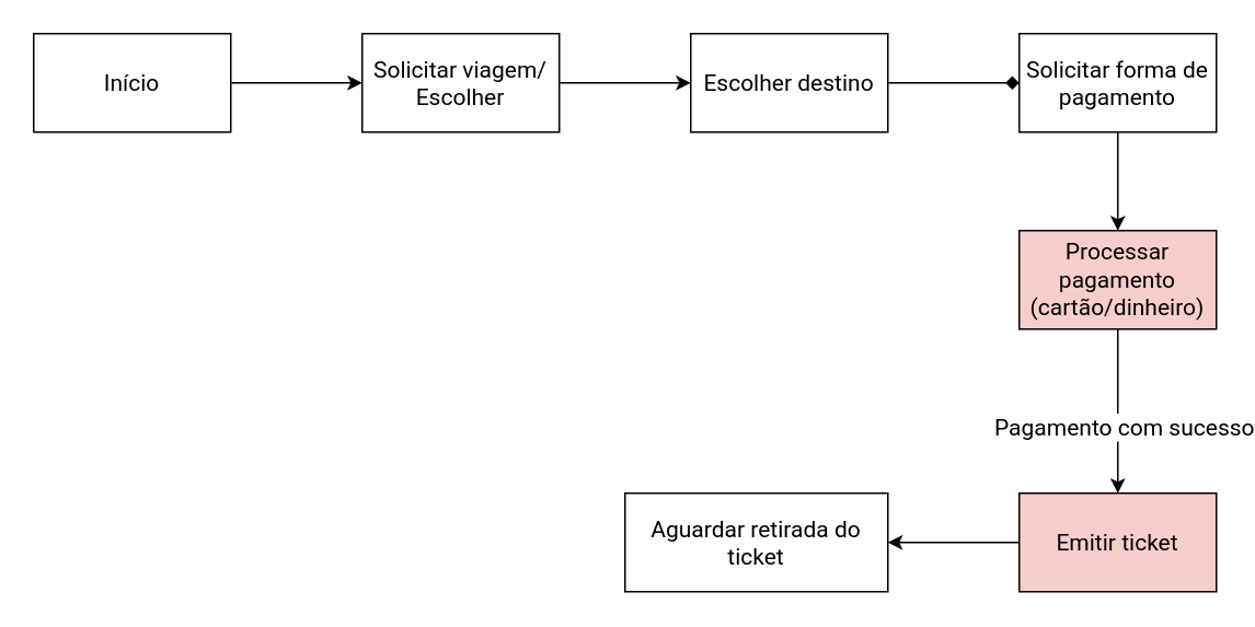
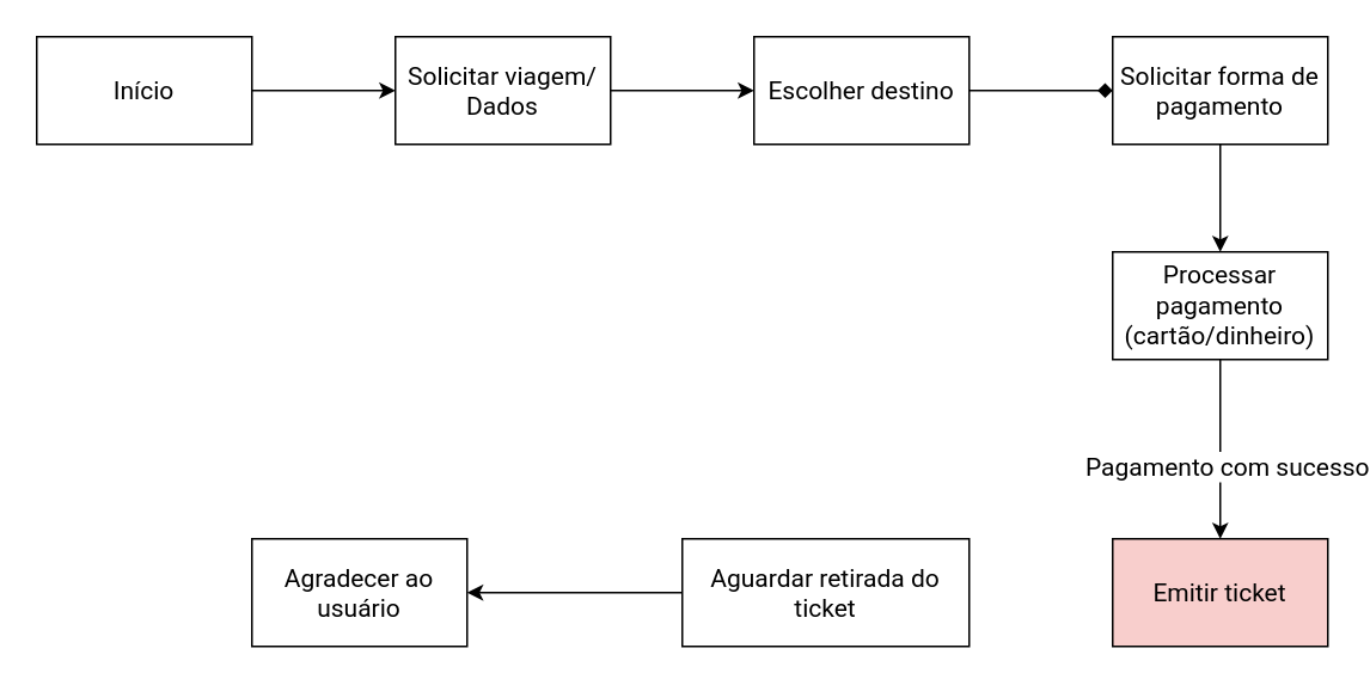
  <mxCell id="0" />
  <mxCell id="1" parent="0" />
  <mxCell id="2" style="edgeStyle=orthogonalEdgeStyle;rounded=0;orthogonalLoop=1;jettySize=auto;html=1;entryX=0;entryY=0.5;entryDx=0;entryDy=0;fontFamily=Roboto;fontSource=https%3A%2F%2Ffonts.googleapis.com%2Fcss%3Ffamily%3DRoboto;fontSize=14;" edge="1" parent="1" source="3" target="5"><mxGeometry relative="1" as="geometry" /></mxCell>
  <mxCell id="3" value="Início" style="rounded=0;whiteSpace=wrap;html=1;fontFamily=Roboto;fontSource=https%3A%2F%2Ffonts.googleapis.com%2Fcss%3Ffamily%3DRoboto;fontSize=14;" vertex="1" parent="1"><mxGeometry x="20" y="20" width="120" height="60" as="geometry" /></mxCell>
  <mxCell id="4" style="edgeStyle=orthogonalEdgeStyle;rounded=0;orthogonalLoop=1;jettySize=auto;html=1;entryX=0;entryY=0.5;entryDx=0;entryDy=0;fontFamily=Roboto;fontSource=https%3A%2F%2Ffonts.googleapis.com%2Fcss%3Ffamily%3DRoboto;fontSize=14;" edge="1" parent="1" source="5" target="7"><mxGeometry relative="1" as="geometry" /></mxCell>
- <mxCell id="5" value="Solicitar viagem/ Escolher" style="rounded=0;whiteSpace=wrap;html=1;fontFamily=Roboto;fontSource=https%3A%2F%2Ffonts.googleapis.com%2Fcss%3Ffamily%3DRoboto;fontSize=14;" vertex="1" parent="1"><mxGeometry x="220" y="20" width="120" height="60" as="geometry" /></mxCell>
+ <mxCell id="5" value="Solicitar viagem/ Dados" style="rounded=0;whiteSpace=wrap;html=1;fontFamily=Roboto;fontSource=https%3A%2F%2Ffonts.googleapis.com%2Fcss%3Ffamily%3DRoboto;fontSize=14;" vertex="1" parent="1"><mxGeometry x="220" y="20" width="120" height="60" as="geometry" /></mxCell>
  <mxCell id="6" style="edgeStyle=orthogonalEdgeStyle;rounded=0;orthogonalLoop=1;jettySize=auto;html=1;entryX=0;entryY=0.5;entryDx=0;entryDy=0;fontFamily=Roboto;fontSource=https%3A%2F%2Ffonts.googleapis.com%2Fcss%3Ffamily%3DRoboto;fontSize=14;endArrow=diamond;" edge="1" parent="1" source="7" target="9"><mxGeometry relative="1" as="geometry" /></mxCell>
  <mxCell id="7" value="Escolher destino&lt;br style=&quot;font-size: 14px;&quot;&gt;" style="rounded=0;whiteSpace=wrap;html=1;fontFamily=Roboto;fontSource=https%3A%2F%2Ffonts.googleapis.com%2Fcss%3Ffamily%3DRoboto;fontSize=14;" vertex="1" parent="1"><mxGeometry x="420" y="20" width="120" height="60" as="geometry" /></mxCell>
  <mxCell id="8" style="edgeStyle=orthogonalEdgeStyle;rounded=0;orthogonalLoop=1;jettySize=auto;html=1;entryX=0.5;entryY=0;entryDx=0;entryDy=0;fontFamily=Roboto;fontSource=https%3A%2F%2Ffonts.googleapis.com%2Fcss%3Ffamily%3DRoboto;fontSize=14;" edge="1" parent="1" source="9" target="12"><mxGeometry relative="1" as="geometry" /></mxCell>
  <mxCell id="9" value="Solicitar forma de pagamento" style="rounded=0;whiteSpace=wrap;html=1;fontFamily=Roboto;fontSource=https%3A%2F%2Ffonts.googleapis.com%2Fcss%3Ffamily%3DRoboto;fontSize=14;" vertex="1" parent="1"><mxGeometry x="620" y="20" width="120" height="60" as="geometry" /></mxCell>
  <mxCell id="10" style="edgeStyle=orthogonalEdgeStyle;rounded=0;orthogonalLoop=1;jettySize=auto;html=1;fontFamily=Roboto;fontSource=https%3A%2F%2Ffonts.googleapis.com%2Fcss%3Ffamily%3DRoboto;fontSize=14;" edge="1" parent="1" source="12" target="14"><mxGeometry relative="1" as="geometry" /></mxCell>
  <mxCell id="11" value="Pagamento com sucesso" style="edgeLabel;html=1;align=center;verticalAlign=middle;resizable=0;points=[];fontFamily=Roboto;fontSource=https%3A%2F%2Ffonts.googleapis.com%2Fcss%3Ffamily%3DRoboto;fontSize=14;" vertex="1" connectable="0" parent="10"><mxGeometry x="0.18" y="3" relative="1" as="geometry"><mxPoint as="offset" /></mxGeometry></mxCell>
- <mxCell id="12" value="Processar pagamento&lt;br style=&quot;font-size: 14px;&quot;&gt;(cartão/dinheiro)" style="rounded=0;whiteSpace=wrap;html=1;fontFamily=Roboto;fontSource=https%3A%2F%2Ffonts.googleapis.com%2Fcss%3Ffamily%3DRoboto;fontSize=14;fillColor=#f8cecc;" vertex="1" parent="1"><mxGeometry x="620" y="140" width="120" height="60" as="geometry" /></mxCell>
- <mxCell id="13" style="edgeStyle=orthogonalEdgeStyle;rounded=0;orthogonalLoop=1;jettySize=auto;html=1;entryX=1;entryY=0.5;entryDx=0;entryDy=0;fontFamily=Roboto;fontSource=https%3A%2F%2Ffonts.googleapis.com%2Fcss%3Ffamily%3DRoboto;fontSize=14;" edge="1" parent="1" source="14" target="16"><mxGeometry relative="1" as="geometry" /></mxCell>
+ <mxCell id="12" value="Processar pagamento&lt;br style=&quot;font-size: 14px;&quot;&gt;(cartão/dinheiro)" style="rounded=0;whiteSpace=wrap;html=1;fontFamily=Roboto;fontSource=https%3A%2F%2Ffonts.googleapis.com%2Fcss%3Ffamily%3DRoboto;fontSize=14;" vertex="1" parent="1"><mxGeometry x="620" y="140" width="120" height="60" as="geometry" /></mxCell>
  <mxCell id="14" value="Emitir ticket" style="rounded=0;whiteSpace=wrap;html=1;fontFamily=Roboto;fontSource=https%3A%2F%2Ffonts.googleapis.com%2Fcss%3Ffamily%3DRoboto;fontSize=14;fillColor=#f8cecc;" vertex="1" parent="1"><mxGeometry x="620" y="300" width="120" height="60" as="geometry" /></mxCell>
+ <mxCell id="15" style="edgeStyle=orthogonalEdgeStyle;rounded=0;orthogonalLoop=1;jettySize=auto;html=1;entryX=1;entryY=0.5;entryDx=0;entryDy=0;fontFamily=Roboto;fontSource=https%3A%2F%2Ffonts.googleapis.com%2Fcss%3Ffamily%3DRoboto;fontSize=14;" edge="1" parent="1" source="16" target="17"><mxGeometry relative="1" as="geometry" /></mxCell>
  <mxCell id="16" value="Aguardar retirada do ticket" style="rounded=0;whiteSpace=wrap;html=1;fontFamily=Roboto;fontSource=https%3A%2F%2Ffonts.googleapis.com%2Fcss%3Ffamily%3DRoboto;fontSize=14;" vertex="1" parent="1"><mxGeometry x="380" y="300" width="160" height="60" as="geometry" /></mxCell>
+ <mxCell id="17" value="Agradecer ao usuário" style="rounded=0;whiteSpace=wrap;html=1;fontFamily=Roboto;fontSource=https%3A%2F%2Ffonts.googleapis.com%2Fcss%3Ffamily%3DRoboto;fontSize=14;" vertex="1" parent="1"><mxGeometry x="140" y="300" width="120" height="60" as="geometry" /></mxCell>
